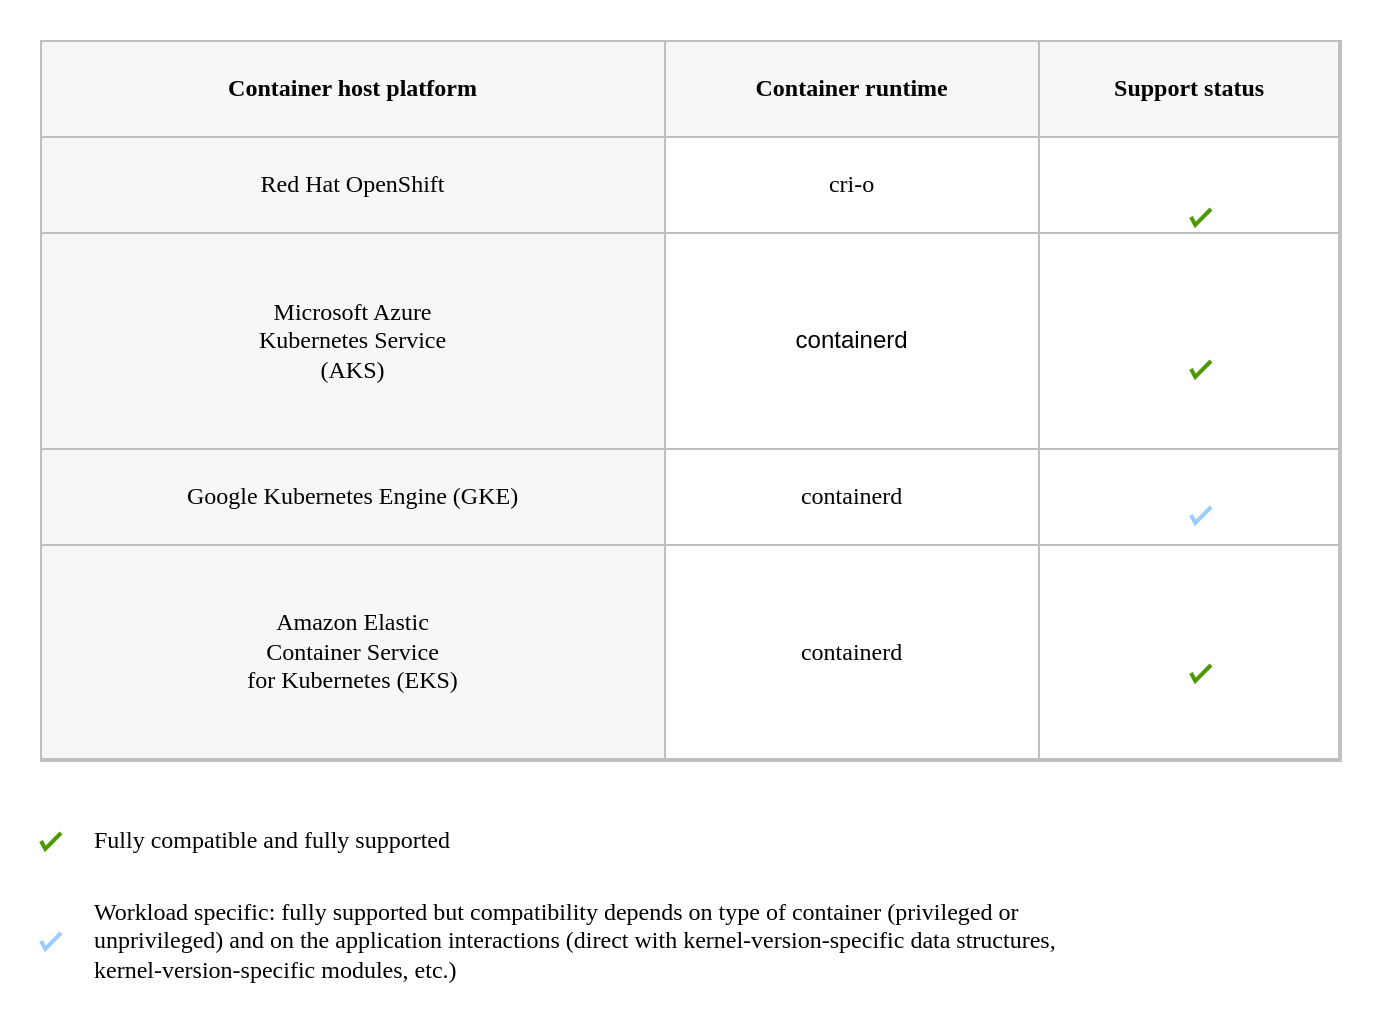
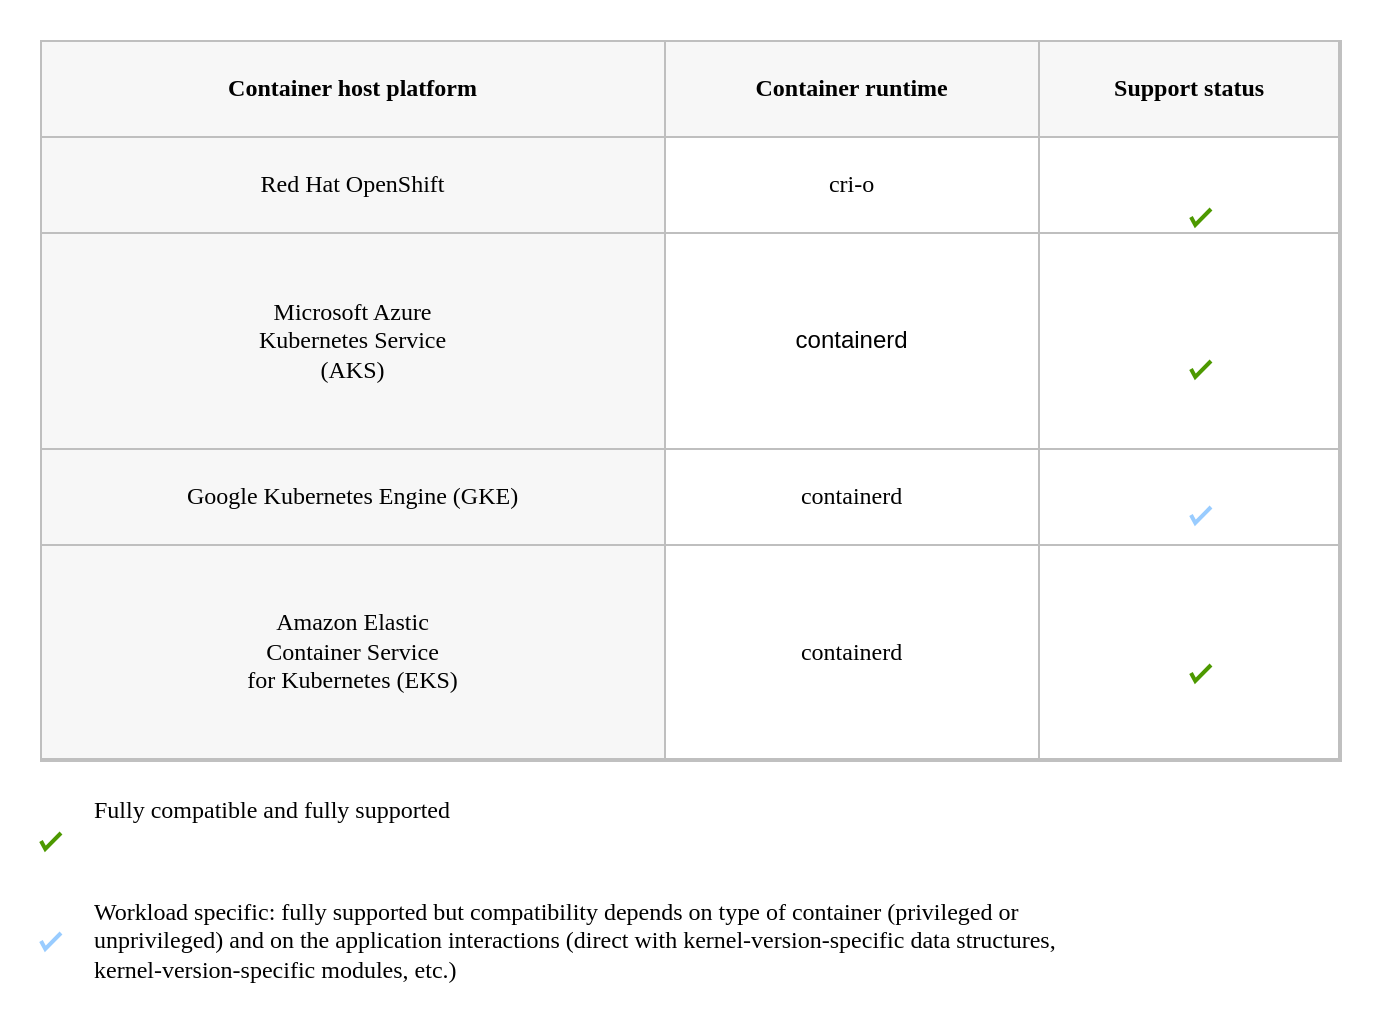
  <mxCell id="0" style=";html=1;" />
  <mxCell id="1" style=";html=1;" parent="0" />
  <mxCell id="2" value="&lt;table border=&quot;1&quot; width=&quot;100%&quot; cellpadding=&quot;4&quot; style=&quot;width: 100% ; height: 100% ; border-collapse: collapse ; background-color: rgb(255 , 255 , 255) ; border: 1px solid rgb(191 , 191 , 191)&quot;&gt;&lt;tbody&gt;&lt;tr style=&quot;color: rgb(255 , 255 , 255)&quot;&gt;&lt;th style=&quot;border-collapse: collapse ; background-color: rgb(247 , 247 , 247)&quot;&gt;&lt;div style=&quot;text-align: center&quot;&gt;&lt;font color=&quot;#000000&quot;&gt;&lt;font face=&quot;Poppins&quot;&gt;Container host platform&lt;/font&gt;&lt;/font&gt;&lt;/div&gt;&lt;/th&gt;&lt;th style=&quot;text-align: center ; background-color: rgb(247 , 247 , 247)&quot;&gt;&lt;font color=&quot;#000000&quot; face=&quot;Poppins&quot;&gt;Container runtime&lt;/font&gt;&lt;/th&gt;&lt;th style=&quot;text-align: center ; background-color: rgb(247 , 247 , 247)&quot;&gt;&lt;font color=&quot;#000000&quot; face=&quot;Poppins&quot;&gt;Support status&lt;/font&gt;&lt;/th&gt;&lt;/tr&gt;&lt;tr&gt;&lt;td style=&quot;text-align: center ; background-color: rgb(247 , 247 , 247)&quot;&gt;&lt;font face=&quot;Poppins&quot;&gt;Red Hat OpenShift&lt;/font&gt;&lt;/td&gt;&lt;td style=&quot;text-align: center ; background-color: rgb(255 , 255 , 255)&quot;&gt;&lt;font face=&quot;Poppins&quot;&gt;cri-o&lt;/font&gt;&lt;/td&gt;&lt;td style=&quot;text-align: center ; background-color: rgb(255 , 255 , 255)&quot;&gt;&lt;font face=&quot;Poppins&quot;&gt;&lt;br&gt;&lt;/font&gt;&lt;/td&gt;&lt;/tr&gt;&lt;tr&gt;&lt;td style=&quot;text-align: center ; background-color: rgb(247 , 247 , 247)&quot;&gt;&lt;font face=&quot;Poppins&quot;&gt;Microsoft Azure&lt;br&gt;Kubernetes Service&lt;br&gt;(AKS)&lt;/font&gt;&lt;/td&gt;&lt;td style=&quot;text-align: center ; background-color: rgb(255 , 255 , 255)&quot;&gt;containerd&lt;/td&gt;&lt;td style=&quot;background-color: rgb(255 , 255 , 255)&quot;&gt;&lt;font face=&quot;Poppins&quot;&gt;&lt;br&gt;&lt;/font&gt;&lt;/td&gt;&lt;/tr&gt;&lt;tr&gt;&lt;td style=&quot;text-align: center ; background-color: rgb(247 , 247 , 247)&quot;&gt;&lt;font face=&quot;Poppins&quot;&gt;Google Kubernetes Engine (GKE)&lt;/font&gt;&lt;/td&gt;&lt;td style=&quot;text-align: center ; background-color: rgb(255 , 255 , 255)&quot;&gt;&lt;font face=&quot;Poppins&quot;&gt;containerd&lt;/font&gt;&lt;/td&gt;&lt;td style=&quot;background-color: rgb(255 , 255 , 255)&quot;&gt;&lt;font face=&quot;Poppins&quot;&gt;&lt;br&gt;&lt;/font&gt;&lt;/td&gt;&lt;/tr&gt;&lt;tr&gt;&lt;td style=&quot;text-align: center ; background-color: rgb(247 , 247 , 247)&quot;&gt;&lt;font face=&quot;Poppins&quot;&gt;Amazon Elastic&lt;br&gt;Container Service&lt;br&gt;for Kubernetes (EKS)&lt;/font&gt;&lt;/td&gt;&lt;td style=&quot;text-align: center ; background-color: rgb(255 , 255 , 255)&quot;&gt;&lt;font face=&quot;Poppins&quot;&gt;containerd&lt;/font&gt;&lt;/td&gt;&lt;td style=&quot;background-color: rgb(255 , 255 , 255)&quot;&gt;&lt;font face=&quot;Poppins&quot;&gt;&lt;br&gt;&lt;/font&gt;&lt;/td&gt;&lt;/tr&gt;&lt;/tbody&gt;&lt;/table&gt;" style="text;html=1;fillColor=#ffffff;overflow=fill;rounded=0;strokeColor=#C0C0C0;" parent="1" vertex="1"><mxGeometry x="20" y="20" width="650" height="360" as="geometry" /></mxCell>
- <mxCell id="3" value="&lt;font face=&quot;Poppins&quot;&gt;Fully compatible and fully supported&lt;/font&gt;" style="text;html=1;align=left;verticalAlign=middle;resizable=0;points=[];autosize=1;strokeColor=none;" parent="1" vertex="1"><mxGeometry x="45" y="410" width="230" height="20" as="geometry" /></mxCell>
+ <mxCell id="3" value="&lt;font face=&quot;Poppins&quot;&gt;Fully compatible and fully supported&lt;/font&gt;" style="text;html=1;align=left;verticalAlign=middle;resizable=0;points=[];autosize=1;strokeColor=none;" parent="1" vertex="1"><mxGeometry x="45" y="395" width="230" height="20" as="geometry" /></mxCell>
  <mxCell id="4" value="&lt;font face=&quot;Poppins&quot;&gt;Workload specific: fully supported but compatibility depends on type of container (privileged or&lt;br&gt;unprivileged) and on the application interactions (direct with kernel-version-specific data structures,&lt;br&gt;kernel-version-specific modules, etc.)&lt;/font&gt;" style="text;html=1;align=left;verticalAlign=middle;resizable=0;points=[];autosize=1;strokeColor=none;" parent="1" vertex="1"><mxGeometry x="45" y="445" width="620" height="50" as="geometry" /></mxCell>
  <mxCell id="5" value="" style="html=1;verticalLabelPosition=bottom;labelBackgroundColor=#ffffff;verticalAlign=top;shadow=0;dashed=0;strokeWidth=2;shape=mxgraph.ios7.misc.check;fillColor=#4D9900;strokeColor=#4D9900;" parent="1" vertex="1"><mxGeometry x="595" y="104" width="10" height="8" as="geometry" /></mxCell>
  <mxCell id="6" value="" style="html=1;verticalLabelPosition=bottom;labelBackgroundColor=#ffffff;verticalAlign=top;shadow=0;dashed=0;strokeWidth=2;shape=mxgraph.ios7.misc.check;fillColor=#4D9900;strokeColor=#99CCFF;" parent="1" vertex="1"><mxGeometry x="595" y="253" width="10" height="8" as="geometry" /></mxCell>
  <mxCell id="7" value="" style="html=1;verticalLabelPosition=bottom;labelBackgroundColor=#ffffff;verticalAlign=top;shadow=0;dashed=0;strokeWidth=2;shape=mxgraph.ios7.misc.check;fillColor=#4D9900;strokeColor=#4D9900;" parent="1" vertex="1"><mxGeometry x="20" y="416" width="10" height="8" as="geometry" /></mxCell>
  <mxCell id="8" value="" style="html=1;verticalLabelPosition=bottom;labelBackgroundColor=#ffffff;verticalAlign=top;shadow=0;dashed=0;strokeWidth=2;shape=mxgraph.ios7.misc.check;fillColor=#4D9900;strokeColor=#99CCFF;" parent="1" vertex="1"><mxGeometry x="20" y="466" width="10" height="8" as="geometry" /></mxCell>
  <mxCell id="9" value="" style="html=1;verticalLabelPosition=bottom;labelBackgroundColor=#ffffff;verticalAlign=top;shadow=0;dashed=0;strokeWidth=2;shape=mxgraph.ios7.misc.check;fillColor=#4D9900;strokeColor=#4D9900;" vertex="1" parent="1"><mxGeometry x="595" y="180" width="10" height="8" as="geometry" /></mxCell>
  <mxCell id="10" value="" style="html=1;verticalLabelPosition=bottom;labelBackgroundColor=#ffffff;verticalAlign=top;shadow=0;dashed=0;strokeWidth=2;shape=mxgraph.ios7.misc.check;fillColor=#4D9900;strokeColor=#4D9900;" vertex="1" parent="1"><mxGeometry x="595" y="332" width="10" height="8" as="geometry" /></mxCell>
